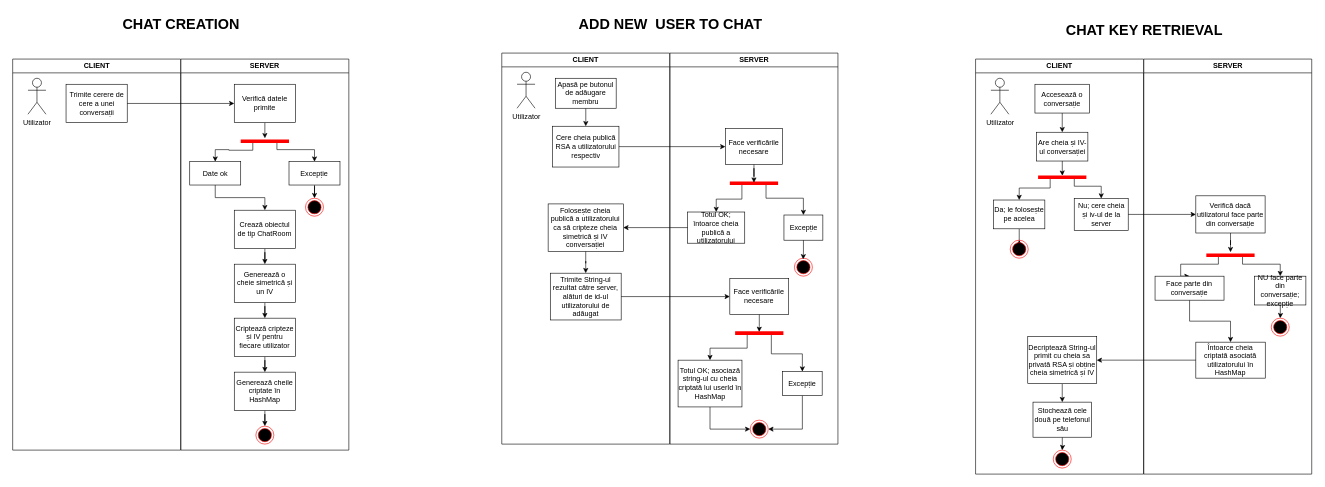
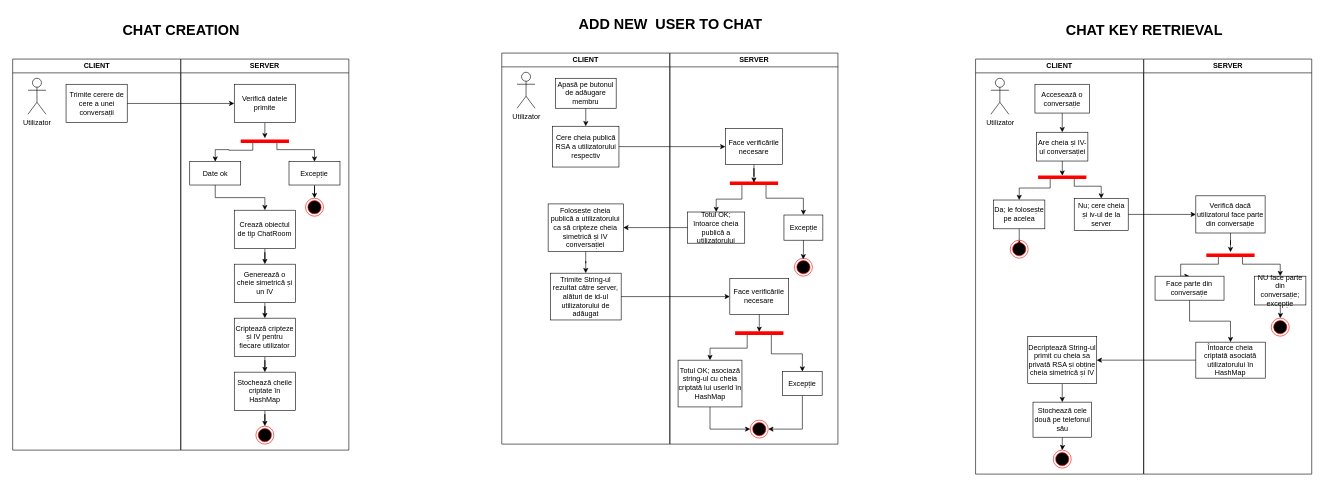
  <mxCell id="0" />
  <mxCell id="1" parent="0" />
  <mxCell id="2" value="CLIENT" style="swimlane;whiteSpace=wrap;startSize=23;" parent="1" vertex="1"><mxGeometry x="20.5" y="98" width="280" height="652" as="geometry" /></mxCell>
  <mxCell id="3" value="Utilizator" style="shape=umlActor;verticalLabelPosition=bottom;verticalAlign=top;html=1;outlineConnect=0;" parent="2" vertex="1"><mxGeometry x="25.5" y="32" width="30" height="60" as="geometry" /></mxCell>
  <mxCell id="4" value="" style="edgeStyle=orthogonalEdgeStyle;rounded=0;html=1;" parent="2" edge="1"><mxGeometry relative="1" as="geometry"><mxPoint x="217.5" y="372" as="targetPoint" /></mxGeometry></mxCell>
  <mxCell id="5" value="SERVER" style="swimlane;whiteSpace=wrap" parent="1" vertex="1"><mxGeometry x="301" y="98" width="280" height="652" as="geometry" /></mxCell>
  <mxCell id="6" style="edgeStyle=orthogonalEdgeStyle;rounded=0;html=1;" parent="5" edge="1"><mxGeometry relative="1" as="geometry"><mxPoint x="143.3" y="772" as="sourcePoint" /></mxGeometry></mxCell>
  <mxCell id="7" style="edgeStyle=orthogonalEdgeStyle;rounded=0;orthogonalLoop=1;jettySize=auto;html=1;entryX=0.5;entryY=0;entryDx=0;entryDy=0;" edge="1" parent="5" source="8" target="18"><mxGeometry relative="1" as="geometry" /></mxCell>
  <mxCell id="8" value="Excepție" style="rounded=0;whiteSpace=wrap;html=1;" vertex="1" parent="5"><mxGeometry x="180.25" y="171" width="85" height="39" as="geometry" /></mxCell>
  <mxCell id="9" value="" style="ellipse;html=1;shape=endState;fillColor=#000000;strokeColor=#ff0000;" vertex="1" parent="5"><mxGeometry x="125" y="612" width="30" height="30" as="geometry" /></mxCell>
  <mxCell id="10" value="Trimite cerere de cere a unei conversații" style="rounded=0;whiteSpace=wrap;html=1;" parent="5" vertex="1"><mxGeometry x="-191.5" y="42" width="102" height="64" as="geometry" /></mxCell>
  <mxCell id="11" value="" style="edgeStyle=orthogonalEdgeStyle;rounded=0;orthogonalLoop=1;jettySize=auto;html=1;" edge="1" parent="5" source="12" target="15"><mxGeometry relative="1" as="geometry" /></mxCell>
  <mxCell id="12" value="Verifică datele primite" style="rounded=0;whiteSpace=wrap;html=1;" vertex="1" parent="5"><mxGeometry x="89" y="42" width="102" height="64" as="geometry" /></mxCell>
  <mxCell id="13" style="edgeStyle=orthogonalEdgeStyle;rounded=0;orthogonalLoop=1;jettySize=auto;html=1;exitX=0.25;exitY=0.5;exitDx=0;exitDy=0;exitPerimeter=0;entryX=0.5;entryY=0;entryDx=0;entryDy=0;" edge="1" parent="5" source="15" target="17"><mxGeometry relative="1" as="geometry"><Array as="points"><mxPoint x="120" y="152" /><mxPoint x="80" y="152" /><mxPoint x="66" y="151" /></Array></mxGeometry></mxCell>
  <mxCell id="14" style="edgeStyle=orthogonalEdgeStyle;rounded=0;orthogonalLoop=1;jettySize=auto;html=1;exitX=0.75;exitY=0.5;exitDx=0;exitDy=0;exitPerimeter=0;entryX=0.5;entryY=0;entryDx=0;entryDy=0;" edge="1" parent="5" source="15" target="8"><mxGeometry relative="1" as="geometry"><mxPoint x="222.75" y="171" as="targetPoint" /><Array as="points"><mxPoint x="160" y="151" /><mxPoint x="223" y="151" /></Array></mxGeometry></mxCell>
  <mxCell id="15" value="" style="shape=line;html=1;strokeWidth=6;strokeColor=#ff0000;" vertex="1" parent="5"><mxGeometry x="99.75" y="132" width="80.5" height="10" as="geometry" /></mxCell>
  <mxCell id="16" style="edgeStyle=orthogonalEdgeStyle;rounded=0;orthogonalLoop=1;jettySize=auto;html=1;exitX=0.5;exitY=1;exitDx=0;exitDy=0;entryX=0.5;entryY=0;entryDx=0;entryDy=0;" edge="1" parent="5" source="17" target="20"><mxGeometry relative="1" as="geometry" /></mxCell>
  <mxCell id="17" value="Date ok" style="rounded=0;whiteSpace=wrap;html=1;" vertex="1" parent="5"><mxGeometry x="14.75" y="171" width="85" height="39" as="geometry" /></mxCell>
  <mxCell id="18" value="" style="ellipse;html=1;shape=endState;fillColor=#000000;strokeColor=#ff0000;" vertex="1" parent="5"><mxGeometry x="207.75" y="232" width="30" height="30" as="geometry" /></mxCell>
  <mxCell id="19" value="" style="edgeStyle=orthogonalEdgeStyle;rounded=0;orthogonalLoop=1;jettySize=auto;html=1;" edge="1" parent="5" source="20" target="22"><mxGeometry relative="1" as="geometry" /></mxCell>
  <mxCell id="20" value="Crează obiectul de tip ChatRoom" style="rounded=0;whiteSpace=wrap;html=1;" vertex="1" parent="5"><mxGeometry x="89" y="252" width="102" height="64" as="geometry" /></mxCell>
  <mxCell id="21" value="" style="edgeStyle=orthogonalEdgeStyle;rounded=0;orthogonalLoop=1;jettySize=auto;html=1;" edge="1" parent="5" source="22" target="24"><mxGeometry relative="1" as="geometry" /></mxCell>
  <mxCell id="22" value="Generează o cheie simetrică și un IV" style="rounded=0;whiteSpace=wrap;html=1;" vertex="1" parent="5"><mxGeometry x="89" y="342" width="102" height="64" as="geometry" /></mxCell>
  <mxCell id="23" value="" style="edgeStyle=orthogonalEdgeStyle;rounded=0;orthogonalLoop=1;jettySize=auto;html=1;" edge="1" parent="5" source="24" target="26"><mxGeometry relative="1" as="geometry" /></mxCell>
  <mxCell id="24" value="Criptează cripteze și IV pentru fiecare utilizator" style="rounded=0;whiteSpace=wrap;html=1;" vertex="1" parent="5"><mxGeometry x="89" y="432" width="102" height="64" as="geometry" /></mxCell>
  <mxCell id="25" value="" style="edgeStyle=orthogonalEdgeStyle;rounded=0;orthogonalLoop=1;jettySize=auto;html=1;" edge="1" parent="5" source="26" target="9"><mxGeometry relative="1" as="geometry" /></mxCell>
- <mxCell id="26" value="Generează cheile criptate în HashMap" style="rounded=0;whiteSpace=wrap;html=1;" vertex="1" parent="5"><mxGeometry x="89" y="522" width="102" height="64" as="geometry" /></mxCell>
+ <mxCell id="26" value="Stochează cheile criptate în HashMap" style="rounded=0;whiteSpace=wrap;html=1;" vertex="1" parent="5"><mxGeometry x="89" y="522" width="102" height="64" as="geometry" /></mxCell>
  <mxCell id="27" style="edgeStyle=orthogonalEdgeStyle;rounded=0;orthogonalLoop=1;jettySize=auto;html=1;" edge="1" parent="5" source="10" target="12"><mxGeometry relative="1" as="geometry" /></mxCell>
  <mxCell id="28" style="edgeStyle=orthogonalEdgeStyle;rounded=0;orthogonalLoop=1;jettySize=auto;html=1;exitX=0.5;exitY=0;exitDx=0;exitDy=0;entryX=0.5;entryY=-0.029;entryDx=0;entryDy=0;entryPerimeter=0;" edge="1" parent="5" source="9" target="9"><mxGeometry relative="1" as="geometry" /></mxCell>
- <mxCell id="29" value="&lt;font style=&quot;font-size: 14px;&quot;&gt;&lt;font style=&quot;font-size: 24px;&quot;&gt;&lt;b&gt;CHAT CREATION&lt;/b&gt;&lt;/font&gt;&lt;br&gt;&lt;/font&gt;" style="text;html=1;align=center;verticalAlign=middle;resizable=0;points=[];autosize=1;strokeColor=none;fillColor=none;" parent="1" vertex="1"><mxGeometry x="191" y="20" width="220" height="40" as="geometry" /></mxCell>
+ <mxCell id="29" value="&lt;font style=&quot;font-size: 14px;&quot;&gt;&lt;font style=&quot;font-size: 24px;&quot;&gt;&lt;b&gt;CHAT CREATION&lt;/b&gt;&lt;/font&gt;&lt;br&gt;&lt;/font&gt;" style="text;html=1;align=center;verticalAlign=middle;resizable=0;points=[];autosize=1;strokeColor=none;fillColor=none;" parent="1" vertex="1"><mxGeometry x="191" y="30" width="220" height="40" as="geometry" /></mxCell>
  <mxCell id="30" value="CLIENT" style="swimlane;whiteSpace=wrap;startSize=23;" vertex="1" parent="1"><mxGeometry x="1626" y="98" width="280" height="692" as="geometry" /></mxCell>
  <mxCell id="31" value="Utilizator" style="shape=umlActor;verticalLabelPosition=bottom;verticalAlign=top;html=1;outlineConnect=0;" vertex="1" parent="30"><mxGeometry x="25.5" y="32" width="30" height="60" as="geometry" /></mxCell>
  <mxCell id="32" value="" style="edgeStyle=orthogonalEdgeStyle;rounded=0;html=1;" edge="1" parent="30"><mxGeometry relative="1" as="geometry"><mxPoint x="217.5" y="372" as="targetPoint" /></mxGeometry></mxCell>
  <mxCell id="33" value="SERVER" style="swimlane;whiteSpace=wrap" vertex="1" parent="1"><mxGeometry x="1906.5" y="98" width="280" height="692" as="geometry" /></mxCell>
  <mxCell id="34" style="edgeStyle=orthogonalEdgeStyle;rounded=0;html=1;" edge="1" parent="33"><mxGeometry relative="1" as="geometry"><mxPoint x="143.3" y="772" as="sourcePoint" /></mxGeometry></mxCell>
  <mxCell id="35" value="" style="edgeStyle=orthogonalEdgeStyle;rounded=0;orthogonalLoop=1;jettySize=auto;html=1;" edge="1" parent="33" source="36" target="37"><mxGeometry relative="1" as="geometry" /></mxCell>
  <mxCell id="36" value="Accesează o conversație" style="rounded=0;whiteSpace=wrap;html=1;" vertex="1" parent="33"><mxGeometry x="-181.5" y="42" width="91" height="48" as="geometry" /></mxCell>
  <mxCell id="37" value="Are cheia și IV-ul conversației" style="rounded=0;whiteSpace=wrap;html=1;" vertex="1" parent="33"><mxGeometry x="-178.75" y="122" width="85.5" height="48" as="geometry" /></mxCell>
  <mxCell id="38" value="" style="edgeStyle=orthogonalEdgeStyle;rounded=0;orthogonalLoop=1;jettySize=auto;html=1;" edge="1" parent="33" source="39" target="45"><mxGeometry relative="1" as="geometry" /></mxCell>
  <mxCell id="39" value="Da; le folosește pe acelea" style="rounded=0;whiteSpace=wrap;html=1;" vertex="1" parent="33"><mxGeometry x="-250.5" y="235" width="85.5" height="48" as="geometry" /></mxCell>
  <mxCell id="40" style="edgeStyle=orthogonalEdgeStyle;rounded=0;orthogonalLoop=1;jettySize=auto;html=1;exitX=0.25;exitY=0.5;exitDx=0;exitDy=0;exitPerimeter=0;entryX=0.5;entryY=0;entryDx=0;entryDy=0;" edge="1" parent="33" source="42" target="39"><mxGeometry relative="1" as="geometry"><Array as="points"><mxPoint x="-156" y="215" /><mxPoint x="-208" y="215" /></Array></mxGeometry></mxCell>
  <mxCell id="41" style="edgeStyle=orthogonalEdgeStyle;rounded=0;orthogonalLoop=1;jettySize=auto;html=1;exitX=0.75;exitY=0.5;exitDx=0;exitDy=0;exitPerimeter=0;entryX=0.5;entryY=0;entryDx=0;entryDy=0;" edge="1" parent="33" source="42" target="44"><mxGeometry relative="1" as="geometry"><Array as="points"><mxPoint x="-116" y="212" /><mxPoint x="-71" y="212" /></Array></mxGeometry></mxCell>
  <mxCell id="42" value="" style="shape=line;html=1;strokeWidth=6;strokeColor=#ff0000;" vertex="1" parent="33"><mxGeometry x="-176.25" y="192" width="80.5" height="10" as="geometry" /></mxCell>
  <mxCell id="43" style="edgeStyle=orthogonalEdgeStyle;rounded=0;orthogonalLoop=1;jettySize=auto;html=1;entryX=0.504;entryY=0.244;entryDx=0;entryDy=0;entryPerimeter=0;" edge="1" parent="33" source="37" target="42"><mxGeometry relative="1" as="geometry" /></mxCell>
  <mxCell id="44" value="Nu; cere cheia și iv-ul de la server" style="rounded=0;whiteSpace=wrap;html=1;" vertex="1" parent="33"><mxGeometry x="-116" y="232.5" width="90" height="53" as="geometry" /></mxCell>
  <mxCell id="45" value="" style="ellipse;html=1;shape=endState;fillColor=#000000;strokeColor=#ff0000;" vertex="1" parent="33"><mxGeometry x="-222.75" y="302" width="30" height="30" as="geometry" /></mxCell>
  <mxCell id="46" value="" style="edgeStyle=orthogonalEdgeStyle;rounded=0;orthogonalLoop=1;jettySize=auto;html=1;" edge="1" parent="33" source="47" target="49"><mxGeometry relative="1" as="geometry" /></mxCell>
  <mxCell id="47" value="Decriptează String-ul primit cu cheia sa privată RSA și obține cheia simetrică și IV" style="rounded=0;whiteSpace=wrap;html=1;" vertex="1" parent="33"><mxGeometry x="-193.5" y="462.75" width="115" height="78.5" as="geometry" /></mxCell>
  <mxCell id="48" value="" style="edgeStyle=orthogonalEdgeStyle;rounded=0;orthogonalLoop=1;jettySize=auto;html=1;" edge="1" parent="33" source="49" target="50"><mxGeometry relative="1" as="geometry" /></mxCell>
  <mxCell id="49" value="Stochează cele două pe telefonul său" style="rounded=0;whiteSpace=wrap;html=1;" vertex="1" parent="33"><mxGeometry x="-184.75" y="572" width="97.5" height="58.5" as="geometry" /></mxCell>
  <mxCell id="50" value="" style="ellipse;html=1;shape=endState;fillColor=#000000;strokeColor=#ff0000;" vertex="1" parent="33"><mxGeometry x="-151" y="652" width="30" height="30" as="geometry" /></mxCell>
  <mxCell id="51" value="" style="edgeStyle=orthogonalEdgeStyle;rounded=0;orthogonalLoop=1;jettySize=auto;html=1;" edge="1" parent="33" source="52" target="55"><mxGeometry relative="1" as="geometry" /></mxCell>
  <mxCell id="52" value="Verifică dacă utilizatorul face parte din conversație" style="rounded=0;whiteSpace=wrap;html=1;" vertex="1" parent="33"><mxGeometry x="86.75" y="228" width="115.5" height="62" as="geometry" /></mxCell>
  <mxCell id="53" style="edgeStyle=orthogonalEdgeStyle;rounded=0;orthogonalLoop=1;jettySize=auto;html=1;exitX=0.25;exitY=0.5;exitDx=0;exitDy=0;exitPerimeter=0;entryX=0.5;entryY=0;entryDx=0;entryDy=0;" edge="1" parent="33" source="55" target="57"><mxGeometry relative="1" as="geometry"><Array as="points"><mxPoint x="124.5" y="342" /><mxPoint x="61.5" y="342" /></Array></mxGeometry></mxCell>
  <mxCell id="54" style="edgeStyle=orthogonalEdgeStyle;rounded=0;orthogonalLoop=1;jettySize=auto;html=1;exitX=0.75;exitY=0.5;exitDx=0;exitDy=0;exitPerimeter=0;entryX=0.5;entryY=0;entryDx=0;entryDy=0;" edge="1" parent="33" source="55" target="59"><mxGeometry relative="1" as="geometry"><Array as="points"><mxPoint x="164.5" y="342" /><mxPoint x="227.5" y="342" /></Array></mxGeometry></mxCell>
  <mxCell id="55" value="" style="shape=line;html=1;strokeWidth=6;strokeColor=#ff0000;" vertex="1" parent="33"><mxGeometry x="104.25" y="322" width="80.5" height="10" as="geometry" /></mxCell>
  <mxCell id="56" style="edgeStyle=orthogonalEdgeStyle;rounded=0;orthogonalLoop=1;jettySize=auto;html=1;entryX=0.5;entryY=0;entryDx=0;entryDy=0;" edge="1" parent="33" source="57" target="61"><mxGeometry relative="1" as="geometry" /></mxCell>
  <mxCell id="57" value="Face parte din conversație" style="rounded=0;whiteSpace=wrap;html=1;" vertex="1" parent="33"><mxGeometry x="18.75" y="362" width="115" height="40" as="geometry" /></mxCell>
  <mxCell id="58" value="" style="edgeStyle=orthogonalEdgeStyle;rounded=0;orthogonalLoop=1;jettySize=auto;html=1;" edge="1" parent="33" source="59" target="60"><mxGeometry relative="1" as="geometry" /></mxCell>
  <mxCell id="59" value="NU face parte din conversație; excepție" style="rounded=0;whiteSpace=wrap;html=1;" vertex="1" parent="33"><mxGeometry x="184.75" y="362" width="85.5" height="48" as="geometry" /></mxCell>
  <mxCell id="60" value="" style="ellipse;html=1;shape=endState;fillColor=#000000;strokeColor=#ff0000;" vertex="1" parent="33"><mxGeometry x="212.5" y="432" width="30" height="30" as="geometry" /></mxCell>
  <mxCell id="61" value="Întoarce cheia criptată asociată utilizatorului în HashMap" style="rounded=0;whiteSpace=wrap;html=1;" vertex="1" parent="33"><mxGeometry x="86.75" y="472" width="115.75" height="60" as="geometry" /></mxCell>
  <mxCell id="62" style="edgeStyle=orthogonalEdgeStyle;rounded=0;orthogonalLoop=1;jettySize=auto;html=1;" edge="1" parent="33" source="44" target="52"><mxGeometry relative="1" as="geometry" /></mxCell>
  <mxCell id="63" style="edgeStyle=orthogonalEdgeStyle;rounded=0;orthogonalLoop=1;jettySize=auto;html=1;entryX=1;entryY=0.5;entryDx=0;entryDy=0;" edge="1" parent="33" source="61" target="47"><mxGeometry relative="1" as="geometry" /></mxCell>
  <mxCell id="64" value="&lt;font style=&quot;font-size: 24px;&quot;&gt;&lt;b&gt;CHAT KEY RETRIEVAL&lt;/b&gt;&lt;br&gt;&lt;/font&gt;" style="text;html=1;align=center;verticalAlign=middle;resizable=0;points=[];autosize=1;strokeColor=none;fillColor=none;" vertex="1" parent="1"><mxGeometry x="1761.5" y="30" width="290" height="40" as="geometry" /></mxCell>
  <mxCell id="65" value="CLIENT" style="swimlane;whiteSpace=wrap;startSize=23;" vertex="1" parent="1"><mxGeometry x="836" y="88" width="280" height="652" as="geometry" /></mxCell>
  <mxCell id="66" value="Utilizator" style="shape=umlActor;verticalLabelPosition=bottom;verticalAlign=top;html=1;outlineConnect=0;" vertex="1" parent="65"><mxGeometry x="25.5" y="32" width="30" height="60" as="geometry" /></mxCell>
  <mxCell id="67" value="" style="edgeStyle=orthogonalEdgeStyle;rounded=0;html=1;" edge="1" parent="65"><mxGeometry relative="1" as="geometry"><mxPoint x="217.5" y="372" as="targetPoint" /></mxGeometry></mxCell>
  <mxCell id="68" value="" style="edgeStyle=orthogonalEdgeStyle;rounded=0;orthogonalLoop=1;jettySize=auto;html=1;" edge="1" parent="65" source="69" target="70"><mxGeometry relative="1" as="geometry" /></mxCell>
  <mxCell id="69" value="Apasă pe butonul de adăugare membru" style="rounded=0;whiteSpace=wrap;html=1;" vertex="1" parent="65"><mxGeometry x="89.25" y="42" width="101.5" height="50" as="geometry" /></mxCell>
  <mxCell id="70" value="Cere cheia publică RSA a utilizatorului respectiv" style="rounded=0;whiteSpace=wrap;html=1;" vertex="1" parent="65"><mxGeometry x="84.63" y="122" width="110.75" height="68" as="geometry" /></mxCell>
  <mxCell id="71" value="" style="edgeStyle=orthogonalEdgeStyle;rounded=0;orthogonalLoop=1;jettySize=auto;html=1;" edge="1" parent="65" source="72" target="73"><mxGeometry relative="1" as="geometry" /></mxCell>
  <mxCell id="72" value="Folosește cheia publică a utilizatorului ca să cripteze cheia simetrică și IV conversației" style="rounded=0;whiteSpace=wrap;html=1;" vertex="1" parent="65"><mxGeometry x="77.31" y="251.5" width="125.37" height="79" as="geometry" /></mxCell>
  <mxCell id="73" value="Trimite String-ul rezultat către server, alături de id-ul utilizatorului de adăugat" style="rounded=0;whiteSpace=wrap;html=1;" vertex="1" parent="65"><mxGeometry x="80.91" y="367" width="118.18" height="78" as="geometry" /></mxCell>
  <mxCell id="74" value="SERVER" style="swimlane;whiteSpace=wrap" vertex="1" parent="1"><mxGeometry x="1116.5" y="88" width="280" height="652" as="geometry" /></mxCell>
  <mxCell id="75" style="edgeStyle=orthogonalEdgeStyle;rounded=0;html=1;" edge="1" parent="74"><mxGeometry relative="1" as="geometry"><mxPoint x="143.3" y="772" as="sourcePoint" /></mxGeometry></mxCell>
  <mxCell id="76" value="Face verificările necesare" style="rounded=0;whiteSpace=wrap;html=1;" vertex="1" parent="74"><mxGeometry x="92.31" y="126" width="95.38" height="60" as="geometry" /></mxCell>
  <mxCell id="77" style="edgeStyle=orthogonalEdgeStyle;rounded=0;orthogonalLoop=1;jettySize=auto;html=1;exitX=0.25;exitY=0.5;exitDx=0;exitDy=0;exitPerimeter=0;entryX=0.5;entryY=0;entryDx=0;entryDy=0;" edge="1" parent="74" source="79" target="82"><mxGeometry relative="1" as="geometry" /></mxCell>
  <mxCell id="78" style="edgeStyle=orthogonalEdgeStyle;rounded=0;orthogonalLoop=1;jettySize=auto;html=1;exitX=0.75;exitY=0.5;exitDx=0;exitDy=0;exitPerimeter=0;entryX=0.5;entryY=0;entryDx=0;entryDy=0;" edge="1" parent="74" source="79" target="81"><mxGeometry relative="1" as="geometry"><Array as="points"><mxPoint x="160" y="242" /><mxPoint x="222" y="242" /></Array></mxGeometry></mxCell>
  <mxCell id="79" value="" style="shape=line;html=1;strokeWidth=6;strokeColor=#ff0000;" vertex="1" parent="74"><mxGeometry x="99.75" y="212" width="80.5" height="10" as="geometry" /></mxCell>
  <mxCell id="80" style="edgeStyle=orthogonalEdgeStyle;rounded=0;orthogonalLoop=1;jettySize=auto;html=1;entryX=0.5;entryY=0.408;entryDx=0;entryDy=0;entryPerimeter=0;" edge="1" parent="74" source="76" target="79"><mxGeometry relative="1" as="geometry" /></mxCell>
  <mxCell id="81" value="Excepție" style="rounded=0;whiteSpace=wrap;html=1;" vertex="1" parent="74"><mxGeometry x="190" y="270" width="64.88" height="42" as="geometry" /></mxCell>
  <mxCell id="82" value="Totul OK; întoarce cheia publică a utilizatorului" style="rounded=0;whiteSpace=wrap;html=1;" vertex="1" parent="74"><mxGeometry x="29.5" y="265" width="95.13" height="52" as="geometry" /></mxCell>
  <mxCell id="83" value="" style="ellipse;html=1;shape=endState;fillColor=#000000;strokeColor=#ff0000;" vertex="1" parent="74"><mxGeometry x="207.44" y="342" width="30" height="30" as="geometry" /></mxCell>
  <mxCell id="84" style="edgeStyle=orthogonalEdgeStyle;rounded=0;orthogonalLoop=1;jettySize=auto;html=1;entryX=0.487;entryY=0.063;entryDx=0;entryDy=0;entryPerimeter=0;" edge="1" parent="74" source="81" target="83"><mxGeometry relative="1" as="geometry" /></mxCell>
  <mxCell id="85" value="Face verificările necesare" style="rounded=0;whiteSpace=wrap;html=1;" vertex="1" parent="74"><mxGeometry x="99.75" y="376" width="98.18" height="60" as="geometry" /></mxCell>
  <mxCell id="86" style="edgeStyle=orthogonalEdgeStyle;rounded=0;orthogonalLoop=1;jettySize=auto;html=1;exitX=0.25;exitY=0.5;exitDx=0;exitDy=0;exitPerimeter=0;entryX=0.5;entryY=0;entryDx=0;entryDy=0;" edge="1" parent="74" source="88" target="91"><mxGeometry relative="1" as="geometry"><Array as="points"><mxPoint x="129" y="492" /><mxPoint x="67" y="492" /></Array></mxGeometry></mxCell>
  <mxCell id="87" style="edgeStyle=orthogonalEdgeStyle;rounded=0;orthogonalLoop=1;jettySize=auto;html=1;exitX=0.75;exitY=0.5;exitDx=0;exitDy=0;exitPerimeter=0;entryX=0.5;entryY=0;entryDx=0;entryDy=0;" edge="1" parent="74" source="88" target="93"><mxGeometry relative="1" as="geometry" /></mxCell>
  <mxCell id="88" value="" style="shape=line;html=1;strokeWidth=6;strokeColor=#ff0000;" vertex="1" parent="74"><mxGeometry x="108.59" y="462" width="80.5" height="10" as="geometry" /></mxCell>
  <mxCell id="89" style="edgeStyle=orthogonalEdgeStyle;rounded=0;orthogonalLoop=1;jettySize=auto;html=1;entryX=0.498;entryY=0.287;entryDx=0;entryDy=0;entryPerimeter=0;" edge="1" parent="74" source="85" target="88"><mxGeometry relative="1" as="geometry" /></mxCell>
  <mxCell id="90" style="edgeStyle=orthogonalEdgeStyle;rounded=0;orthogonalLoop=1;jettySize=auto;html=1;entryX=0;entryY=0.5;entryDx=0;entryDy=0;exitX=0.5;exitY=1;exitDx=0;exitDy=0;" edge="1" parent="74" source="91" target="94"><mxGeometry relative="1" as="geometry" /></mxCell>
  <mxCell id="91" value="Totul OK; asociază string-ul cu cheia criptată lui userId în HashMap" style="rounded=0;whiteSpace=wrap;html=1;" vertex="1" parent="74"><mxGeometry x="13.46" y="512" width="106.54" height="78" as="geometry" /></mxCell>
  <mxCell id="92" style="edgeStyle=orthogonalEdgeStyle;rounded=0;orthogonalLoop=1;jettySize=auto;html=1;exitX=0.5;exitY=1;exitDx=0;exitDy=0;entryX=1;entryY=0.5;entryDx=0;entryDy=0;" edge="1" parent="74" source="93" target="94"><mxGeometry relative="1" as="geometry" /></mxCell>
  <mxCell id="93" value="Excepție" style="rounded=0;whiteSpace=wrap;html=1;" vertex="1" parent="74"><mxGeometry x="187.69" y="531" width="66.04" height="40" as="geometry" /></mxCell>
  <mxCell id="94" value="" style="ellipse;html=1;shape=endState;fillColor=#000000;strokeColor=#ff0000;" vertex="1" parent="74"><mxGeometry x="133.84" y="612" width="30" height="30" as="geometry" /></mxCell>
  <mxCell id="95" value="&lt;font style=&quot;font-size: 24px;&quot;&gt;&lt;b&gt;ADD NEW&amp;nbsp; USER TO CHAT&lt;br&gt;&lt;/b&gt;&lt;/font&gt;" style="text;html=1;align=center;verticalAlign=middle;resizable=0;points=[];autosize=1;strokeColor=none;fillColor=none;" vertex="1" parent="1"><mxGeometry x="951.5" y="20" width="330" height="40" as="geometry" /></mxCell>
  <mxCell id="96" style="edgeStyle=orthogonalEdgeStyle;rounded=0;orthogonalLoop=1;jettySize=auto;html=1;entryX=0;entryY=0.5;entryDx=0;entryDy=0;" edge="1" parent="1" source="70" target="76"><mxGeometry relative="1" as="geometry" /></mxCell>
  <mxCell id="97" style="edgeStyle=orthogonalEdgeStyle;rounded=0;orthogonalLoop=1;jettySize=auto;html=1;" edge="1" parent="1" source="82" target="72"><mxGeometry relative="1" as="geometry" /></mxCell>
  <mxCell id="98" style="edgeStyle=orthogonalEdgeStyle;rounded=0;orthogonalLoop=1;jettySize=auto;html=1;" edge="1" parent="1" source="73" target="85"><mxGeometry relative="1" as="geometry" /></mxCell>
